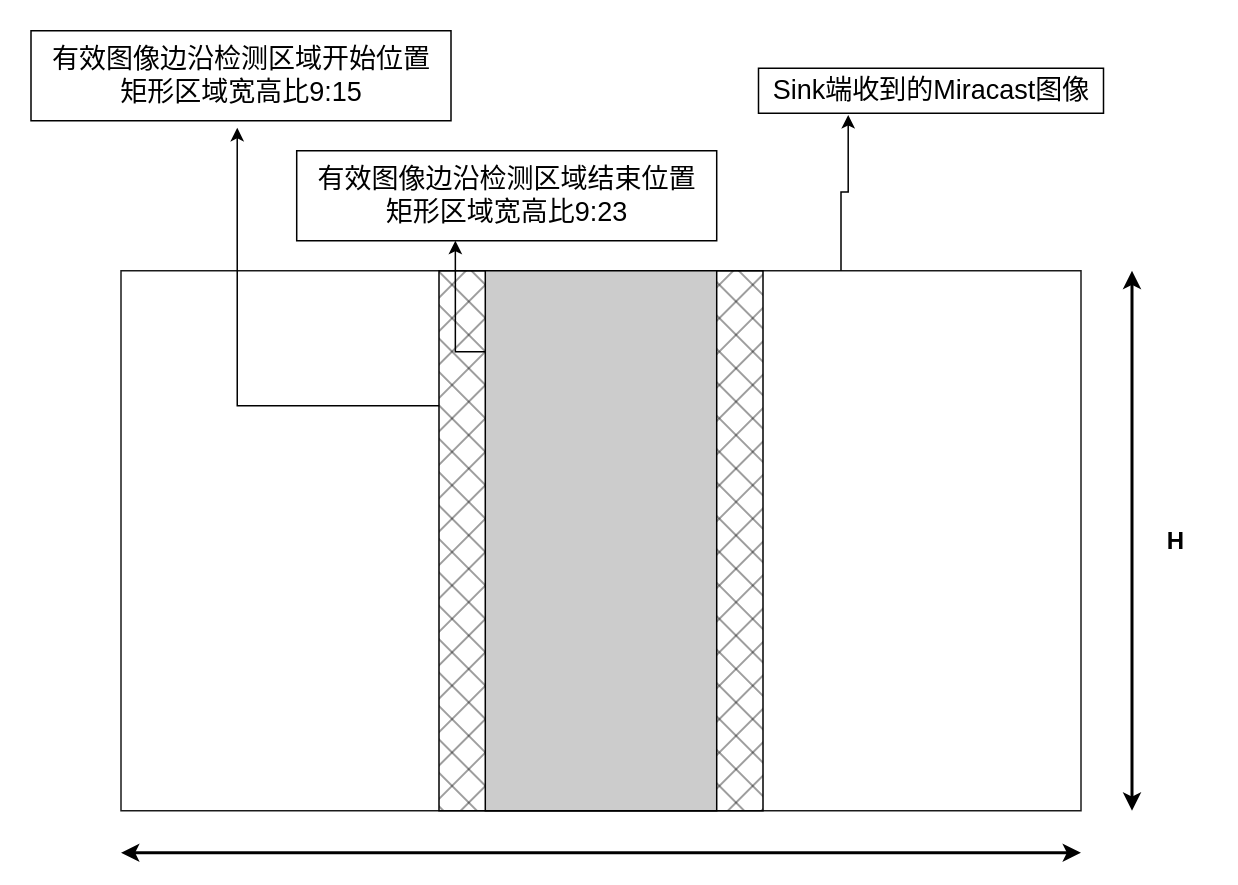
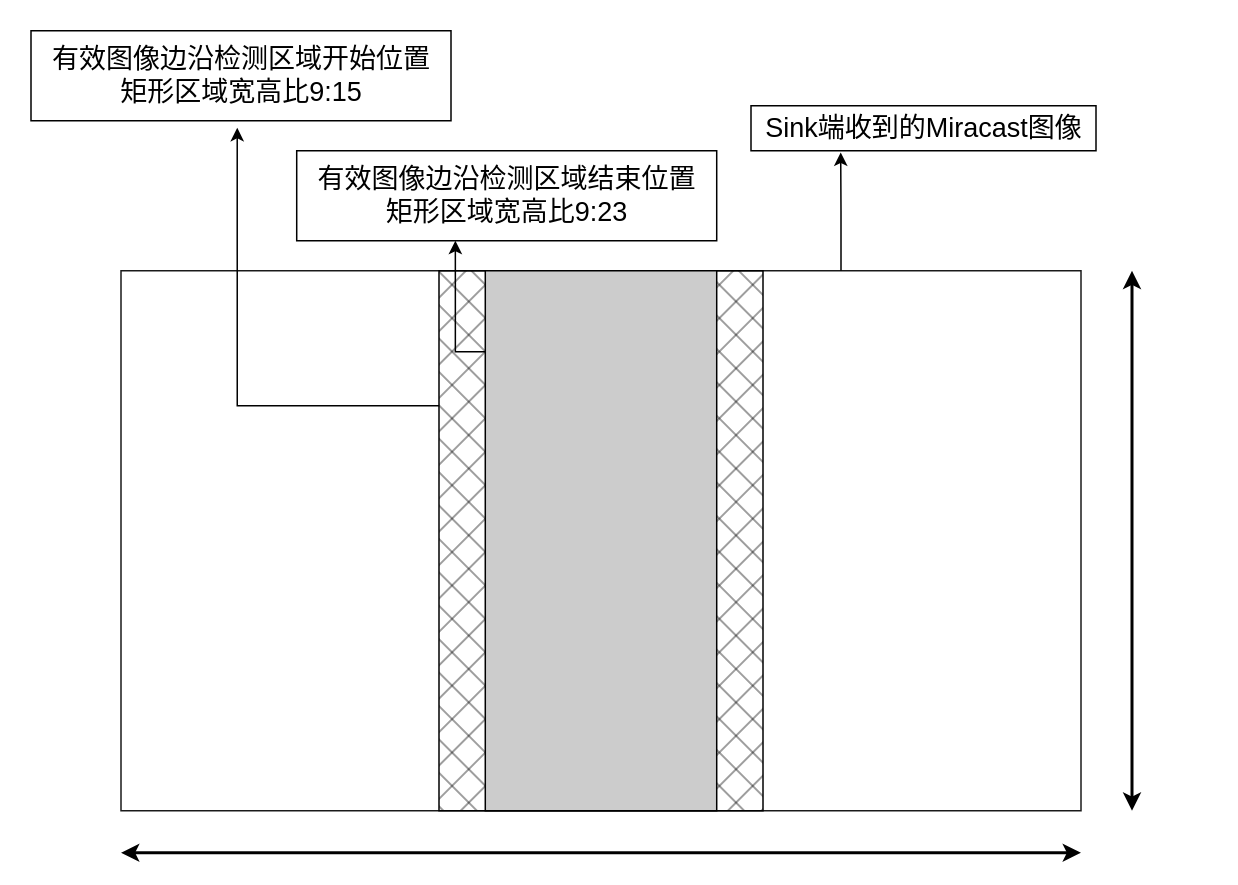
  <mxCell id="0" />
  <mxCell id="1" parent="0" />
  <mxCell id="2" value="" style="group" parent="1" vertex="1" connectable="0"><mxGeometry x="70" y="170" width="660" height="380" as="geometry" /></mxCell>
  <mxCell id="3" value="" style="rounded=0;whiteSpace=wrap;html=1;fillStyle=hatch;strokeColor=#1A1A1A;fillColor=none;gradientColor=none;points=[[0,0,0,0,0],[0,0.25,0,0,0],[0,0.5,0,0,0],[0,0.75,0,0,0],[0,1,0,0,0],[0.13,0,0,0,0],[0.25,0,0,0,0],[0.25,1,0,0,0],[0.5,0,0,0,0],[0.5,1,0,0,0],[0.75,0,0,0,0],[0.75,1,0,0,0],[1,0,0,0,0],[1,0.25,0,0,0],[1,0.5,0,0,0],[1,0.75,0,0,0],[1,1,0,0,0]];" parent="2" vertex="1"><mxGeometry x="10" y="10" width="640" height="360" as="geometry" /></mxCell>
  <mxCell id="4" value="" style="rounded=0;whiteSpace=wrap;html=1;fillStyle=cross-hatch;fillColor=#000000;fontColor=#ffffff;strokeColor=default;points=[[0,0,0,0,0],[0,0.25,0,0,0],[0,0.5,0,0,0],[0,0.75,0,0,0],[0,1,0,0,0],[0.1,0,0,0,0],[0.25,0,0,0,0],[0.25,1,0,0,0],[0.5,0,0,0,0],[0.5,1,0,0,0],[0.75,0,0,0,0],[0.75,1,0,0,0],[1,0,0,0,0],[1,0.25,0,0,0],[1,0.5,0,0,0],[1,0.75,0,0,0],[1,1,0,0,0]];" parent="2" vertex="1"><mxGeometry x="222" y="10" width="216" height="360" as="geometry" /></mxCell>
  <mxCell id="5" value="" style="endArrow=classic;startArrow=classic;html=1;rounded=0;strokeWidth=2;" parent="1" edge="1"><mxGeometry width="50" height="50" relative="1" as="geometry"><mxPoint x="80" y="568" as="sourcePoint" /><mxPoint x="720" y="568" as="targetPoint" /></mxGeometry></mxCell>
  <mxCell id="6" value="" style="endArrow=classic;startArrow=classic;html=1;rounded=0;strokeWidth=2;" parent="1" edge="1"><mxGeometry width="50" height="50" relative="1" as="geometry"><mxPoint x="754" y="540" as="sourcePoint" /><mxPoint x="754" as="targetPoint" y="180" /></mxGeometry></mxCell>
- <mxCell id="7" value="H" style="text;html=1;resizable=0;autosize=1;align=center;verticalAlign=middle;points=[];fillColor=none;strokeColor=none;rounded=0;fillStyle=hatch;fontStyle=1;fontSize=16;" parent="1" vertex="1"><mxGeometry x="763" y="345" width="40" height="30" as="geometry" /></mxCell>
- <mxCell id="8" value="Sink端收到的Miracast图像" style="text;html=1;align=center;verticalAlign=middle;resizable=0;points=[];autosize=1;strokeColor=default;fillColor=none;fontSize=18;" parent="1" vertex="1"><mxGeometry x="505" y="45" width="230" height="30" as="geometry" /></mxCell>
+ <mxCell id="8" value="Sink端收到的Miracast图像" style="text;html=1;align=center;verticalAlign=middle;resizable=0;points=[];autosize=1;strokeColor=default;fillColor=none;fontSize=18;" parent="1" vertex="1"><mxGeometry x="500" y="70" width="230" height="30" as="geometry" /></mxCell>
  <mxCell id="9" style="edgeStyle=orthogonalEdgeStyle;rounded=0;orthogonalLoop=1;jettySize=auto;html=1;exitX=0;exitY=0.15;exitDx=0;exitDy=0;exitPerimeter=0;entryX=0.378;entryY=1;entryDx=0;entryDy=0;entryPerimeter=0;fontSize=18;" edge="1" parent="1" source="10" target="14"><mxGeometry relative="1" as="geometry" /></mxCell>
  <mxCell id="10" value="" style="rounded=0;whiteSpace=wrap;html=1;fillStyle=solid;glass=0;fillColor=#CCCCCC;fontColor=#ffffff;strokeColor=#000000;points=[[0,0,0,0,0],[0,0.15,0,0,0],[0,0.25,0,0,0],[0,0.5,0,0,0],[0,0.75,0,0,0],[0,1,0,0,0],[0.25,0,0,0,0],[0.25,1,0,0,0],[0.5,0,0,0,0],[0.5,1,0,0,0],[0.75,0,0,0,0],[0.75,1,0,0,0],[1,0,0,0,0],[1,0.25,0,0,0],[1,0.5,0,0,0],[1,0.75,0,0,0],[1,1,0,0,0]];" parent="1" vertex="1"><mxGeometry x="322.86" width="154.28" height="360" as="geometry" y="180" /></mxCell>
  <mxCell id="11" value="有效图像边沿检测区域开始位置&lt;br&gt;矩形区域宽高比9:15" style="text;html=1;align=center;verticalAlign=middle;resizable=0;points=[];autosize=1;strokeColor=default;fillColor=none;fontSize=18;labelBorderColor=none;" vertex="1" parent="1"><mxGeometry x="20" y="20" width="280" height="60" as="geometry" /></mxCell>
  <mxCell id="12" style="edgeStyle=orthogonalEdgeStyle;rounded=0;orthogonalLoop=1;jettySize=auto;html=1;exitX=0.75;exitY=0;exitDx=0;exitDy=0;exitPerimeter=0;entryX=0.26;entryY=1.038;entryDx=0;entryDy=0;entryPerimeter=0;fontSize=18;" edge="1" parent="1" source="3" target="8"><mxGeometry relative="1" as="geometry" /></mxCell>
  <mxCell id="13" style="edgeStyle=orthogonalEdgeStyle;rounded=0;orthogonalLoop=1;jettySize=auto;html=1;exitX=0;exitY=0.25;exitDx=0;exitDy=0;exitPerimeter=0;entryX=0.491;entryY=1.078;entryDx=0;entryDy=0;entryPerimeter=0;fontSize=18;" edge="1" parent="1" source="4" target="11"><mxGeometry relative="1" as="geometry" /></mxCell>
  <mxCell id="14" value="有效图像边沿检测区域结束位置&lt;br&gt;矩形区域宽高比9:23" style="text;html=1;align=center;verticalAlign=middle;resizable=0;points=[];autosize=1;strokeColor=default;fillColor=none;fontSize=18;labelBorderColor=none;" vertex="1" parent="1"><mxGeometry x="197.14" y="100" width="280" height="60" as="geometry" /></mxCell>
